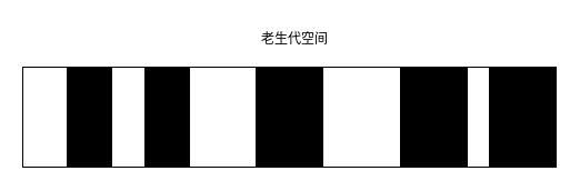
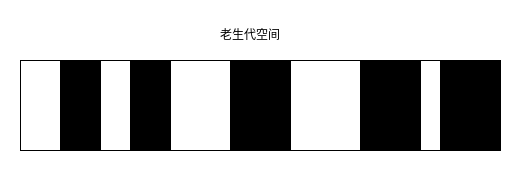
  <mxCell id="0" />
  <mxCell id="1" parent="0" />
  <mxCell id="2" value="" style="rounded=0;whiteSpace=wrap;html=1;fillColor=#ffffff;" vertex="1" parent="1"><mxGeometry x="20" y="60" width="480" height="90" as="geometry" /></mxCell>
  <mxCell id="3" value="" style="rounded=0;whiteSpace=wrap;html=1;fillColor=#000000;" vertex="1" parent="1"><mxGeometry x="60" y="60" width="40" height="90" as="geometry" /></mxCell>
  <mxCell id="4" value="" style="rounded=0;whiteSpace=wrap;html=1;fillColor=#000000;" vertex="1" parent="1"><mxGeometry x="130" y="60" width="40" height="90" as="geometry" /></mxCell>
  <mxCell id="5" value="" style="rounded=0;whiteSpace=wrap;html=1;fillColor=#000000;" vertex="1" parent="1"><mxGeometry x="230" y="60" width="60" height="90" as="geometry" /></mxCell>
  <mxCell id="6" value="" style="rounded=0;whiteSpace=wrap;html=1;fillColor=#000000;" vertex="1" parent="1"><mxGeometry x="360" y="60" width="60" height="90" as="geometry" /></mxCell>
  <mxCell id="7" value="" style="rounded=0;whiteSpace=wrap;html=1;fillColor=#000000;" vertex="1" parent="1"><mxGeometry x="440" y="60" width="60" height="90" as="geometry" /></mxCell>
- <mxCell id="8" value="老生代空间" style="text;html=1;strokeColor=none;fillColor=none;align=center;verticalAlign=middle;whiteSpace=wrap;rounded=0;" vertex="1" parent="1"><mxGeometry x="205" y="20" width="120" height="30" as="geometry" /></mxCell>
+ <mxCell id="8" value="老生代空间" style="text;html=1;strokeColor=none;fillColor=none;align=center;verticalAlign=middle;whiteSpace=wrap;rounded=0;" vertex="1" parent="1"><mxGeometry x="190" y="20" width="120" height="30" as="geometry" /></mxCell>
